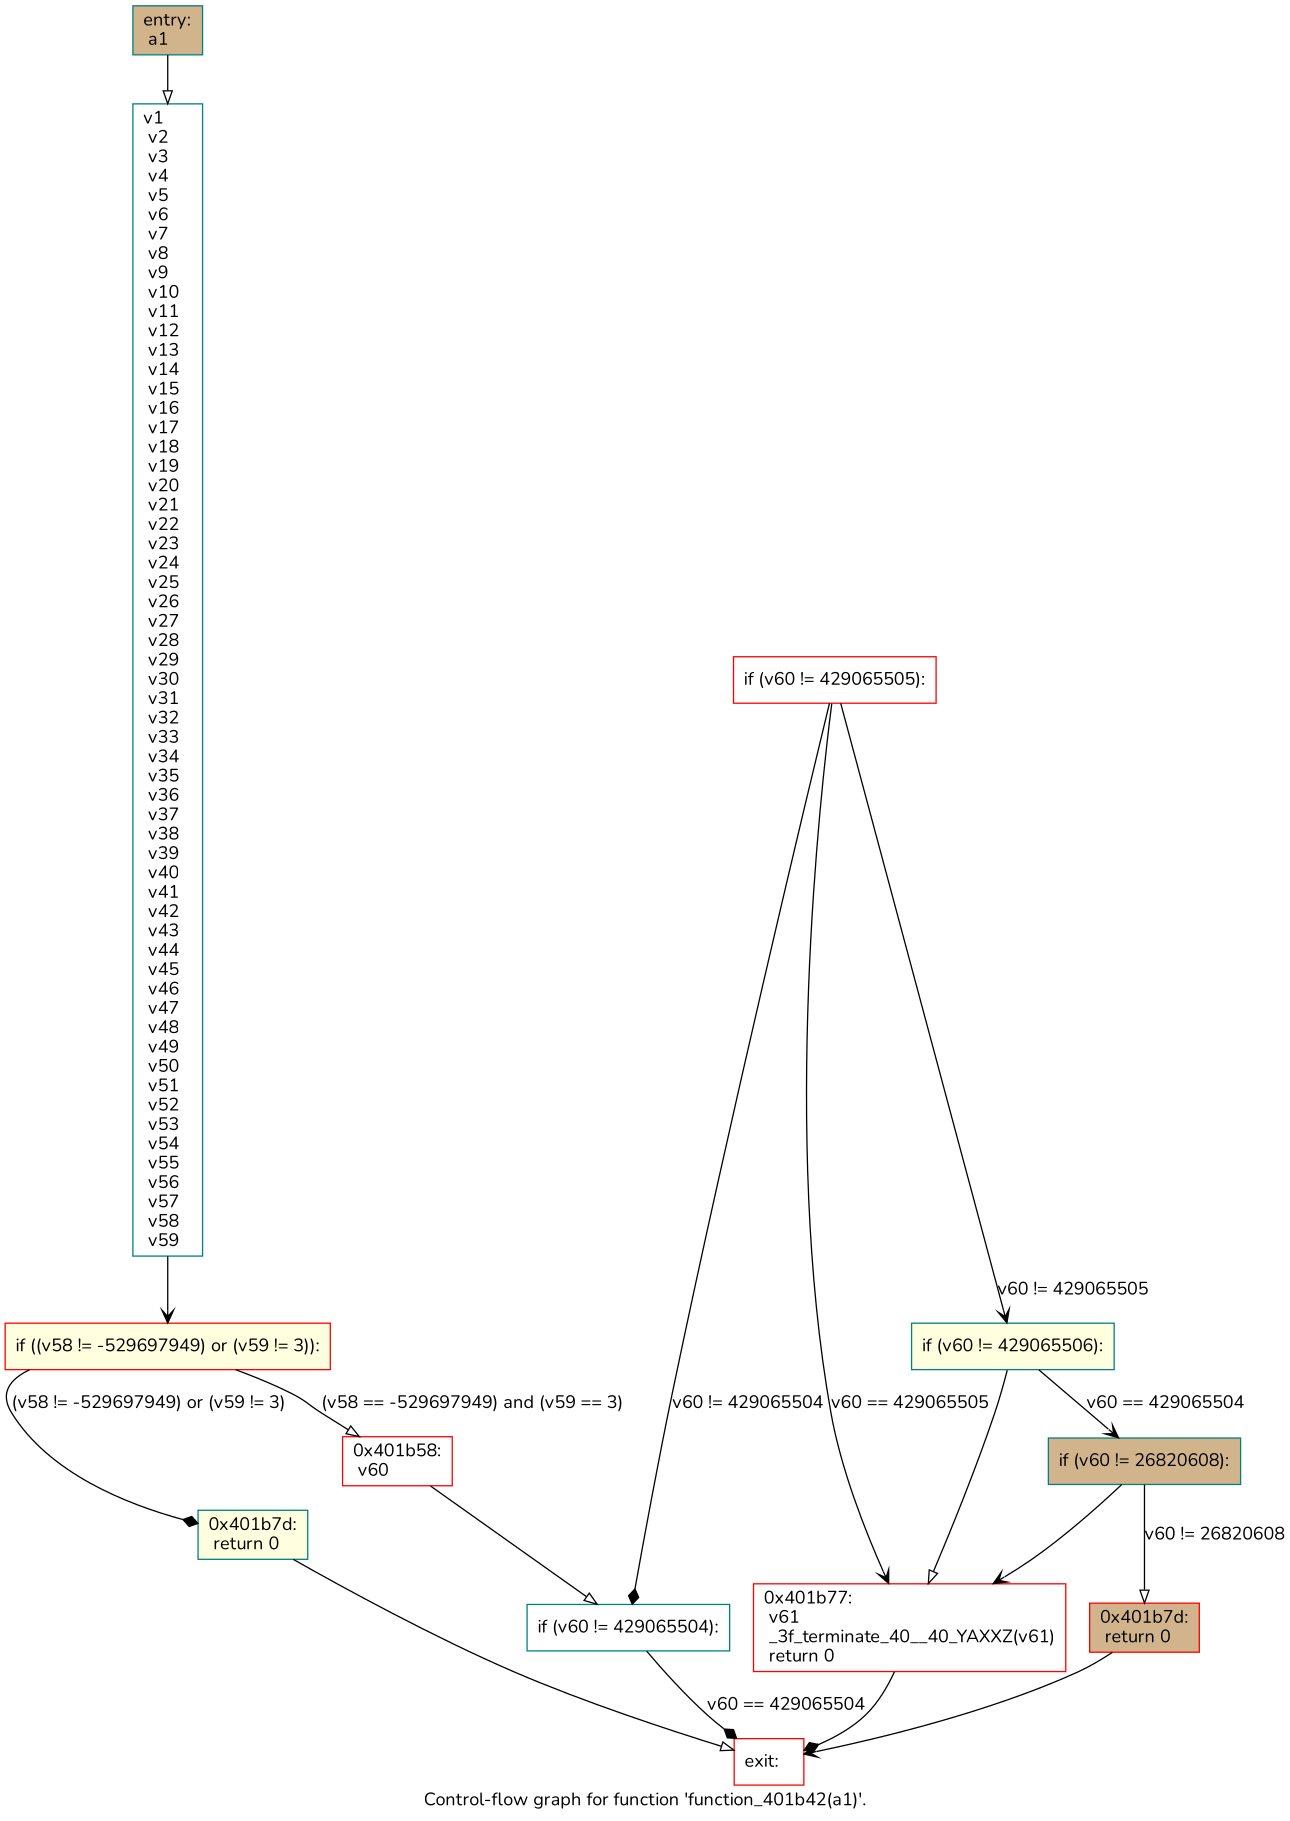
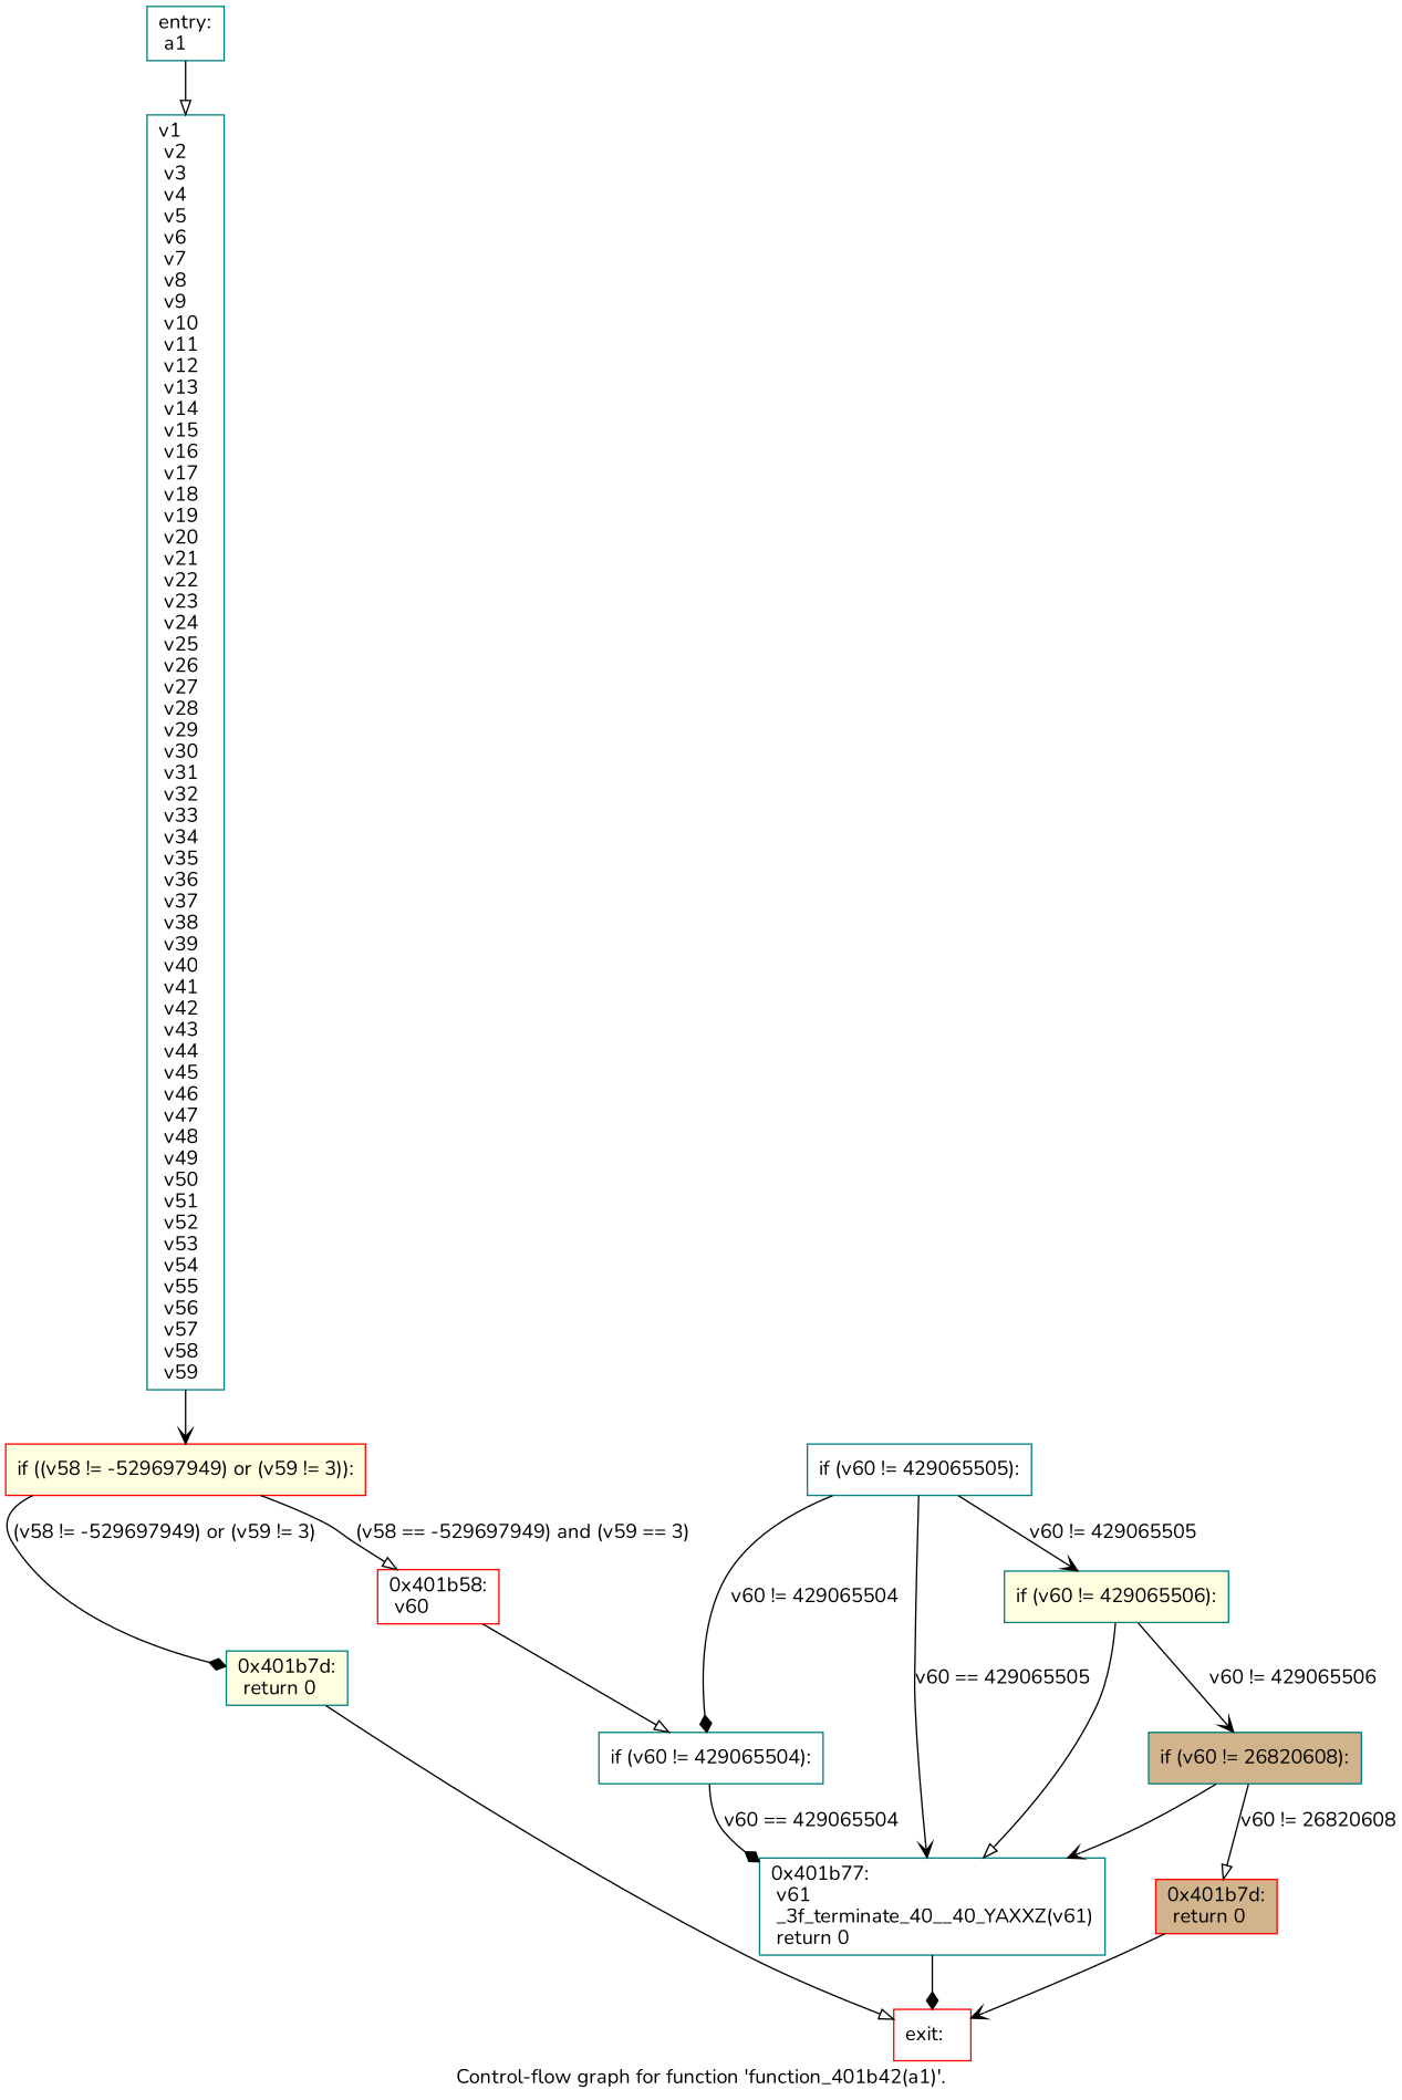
  digraph {
    fontname=Nunito
    label="Control-flow graph for function 'function_401b42(a1)'."
    node [color=teal fillcolor=white fontname=Nunito shape=record style=filled]
    edge [arrowhead=onormal fontname=Nunito]
-   n1 [fillcolor=tan label="{entry:\l  a1\l}"]
+   n1 [label="{entry:\l  a1\l}"]
    n2 [label="{  v1\l  v2\l  v3\l  v4\l  v5\l  v6\l  v7\l  v8\l  v9\l  v10\l  v11\l  v12\l  v13\l  v14\l  v15\l  v16\l  v17\l  v18\l  v19\l  v20\l  v21\l  v22\l  v23\l  v24\l  v25\l  v26\l  v27\l  v28\l  v29\l  v30\l  v31\l  v32\l  v33\l  v34\l  v35\l  v36\l  v37\l  v38\l  v39\l  v40\l  v41\l  v42\l  v43\l  v44\l  v45\l  v46\l  v47\l  v48\l  v49\l  v50\l  v51\l  v52\l  v53\l  v54\l  v55\l  v56\l  v57\l  v58\l  v59\l}"]
    n3 [color=red fillcolor=lightyellow label="{  if ((v58 != -529697949) or (v59 != 3)):\l}"]
    n4 [fillcolor=lightyellow label="{0x401b7d:\l  return 0\l}"]
    n5 [color=red label="{0x401b58:\l  v60\l}"]
    n6 [color=red label="{exit:\l}"]
    n7 [label="{  if (v60 != 429065504):\l}"]
-   n8 [color=red label="{0x401b77:\l  v61\l  _3f_terminate_40__40_YAXXZ(v61)\l  return 0\l}"]
-   n9 [color=red label="{  if (v60 != 429065505):\l}"]
+   n8 [label="{0x401b77:\l  v61\l  _3f_terminate_40__40_YAXXZ(v61)\l  return 0\l}"]
+   n9 [label="{  if (v60 != 429065505):\l}"]
    n10 [fillcolor=lightyellow label="{  if (v60 != 429065506):\l}"]
    n11 [fillcolor=tan label="{  if (v60 != 26820608):\l}"]
    n12 [color=red fillcolor=tan label="{0x401b7d:\l  return 0\l}"]
    n1 -> n2
    n2 -> n3 [arrowhead=vee]
    n3 -> n4 [arrowhead=diamond label="(v58 != -529697949) or (v59 != 3)"]
    n3 -> n5 [label="(v58 == -529697949) and (v59 == 3)"]
    n4 -> n6
    n5 -> n7
-   n7 -> n6 [arrowhead=diamond label="v60 == 429065504"]
+   n7 -> n8 [arrowhead=diamond label="v60 == 429065504"]
    n8 -> n6 [arrowhead=diamond]
    n9 -> n7 [arrowhead=diamond label="v60 != 429065504"]
    n9 -> n8 [arrowhead=vee label="v60 == 429065505"]
    n9 -> n10 [arrowhead=vee label="v60 != 429065505"]
    n10 -> n8
-   n10 -> n11 [arrowhead=vee label="v60 == 429065504"]
+   n10 -> n11 [arrowhead=vee label="v60 != 429065506"]
    n11 -> n8 [arrowhead=vee]
    n11 -> n12 [label="v60 != 26820608"]
    n12 -> n6 [arrowhead=vee]
  }
